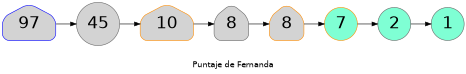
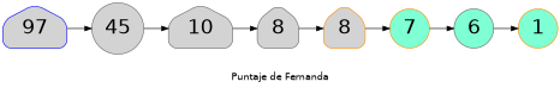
  digraph {
    fontname="DejaVu Sans"
    label="Puntaje de Fernanda"
    rankdir=LR
    node [color=darkorange fillcolor=lightgrey fontname="DejaVu Sans" fontsize=30 shape=house style="rounded,filled"]
    edge [fontname="DejaVu Sans"]
    n1 [color=blue label=97]
    n2 [color=gray40 label=45 shape=circle]
-   n3 [label=10]
+   n3 [color=gray40 label=10]
    n4 [color=gray40 label=8]
    n5 [label=8]
    n6 [fillcolor=aquamarine label=7 shape=circle]
-   n7 [color=gray40 fillcolor=aquamarine label=2 shape=circle]
-   n8 [color=gray40 fillcolor=aquamarine label=1 shape=circle]
+   n7 [color=gray40 fillcolor=aquamarine label=6 shape=circle]
+   n8 [fillcolor=aquamarine label=1 shape=circle]
    n1 -> n2
    n2 -> n3
    n3 -> n4
    n4 -> n5
    n5 -> n6
    n6 -> n7
    n7 -> n8
  }
